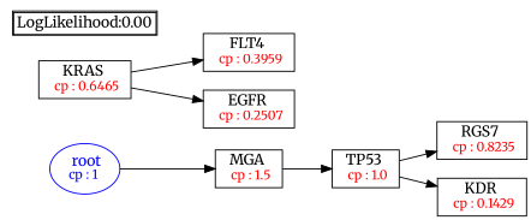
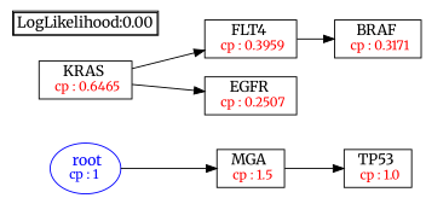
  digraph {
    fontname=Merriweather
    fontsize=10
    rankdir=LR
    node [fontname=Merriweather shape=box]
    edge [fontname=Merriweather]
    n1 [color=Blue label=<<font color='Blue'> root</font><br/><font color='Blue' POINT-SIZE='12'>cp : 1 </font>> shape=oval]
    n2 [label=<MGA <br/> <font color='Red' POINT-SIZE='12'> cp : 1.5 </font>>]
    n3 [label=<TP53 <br/> <font color='Red' POINT-SIZE='12'> cp : 1.0 </font>>]
-   n4 [label=<RGS7 <br/> <font color='Red' POINT-SIZE='12'> cp : 0.8235 </font>>]
-   n5 [label=<KDR <br/> <font color='Red' POINT-SIZE='12'> cp : 0.1429 </font>>]
    n6 [label=<KRAS <br/> <font color='Red' POINT-SIZE='12'> cp : 0.6465 </font>>]
    n7 [label=<FLT4 <br/> <font color='Red' POINT-SIZE='12'> cp : 0.3959 </font>>]
    n8 [label=<EGFR <br/> <font color='Red' POINT-SIZE='12'> cp : 0.2507 </font>>]
+   n9 [label=<BRAF <br/> <font color='Red' POINT-SIZE='12'> cp : 0.3171 </font>>]
    n10 [label=<<TABLE BORDER="1" CELLBORDER="1" CELLSPACING="0" >     <TR><TD ALIGN="LEFT">LogLikelihood:0.00</TD></TR>     </TABLE>> shape=plaintext]
    n1 -> n2
    n2 -> n3
-   n3 -> n4
-   n3 -> n5
    n6 -> n7
    n6 -> n8
+   n7 -> n9
  }
